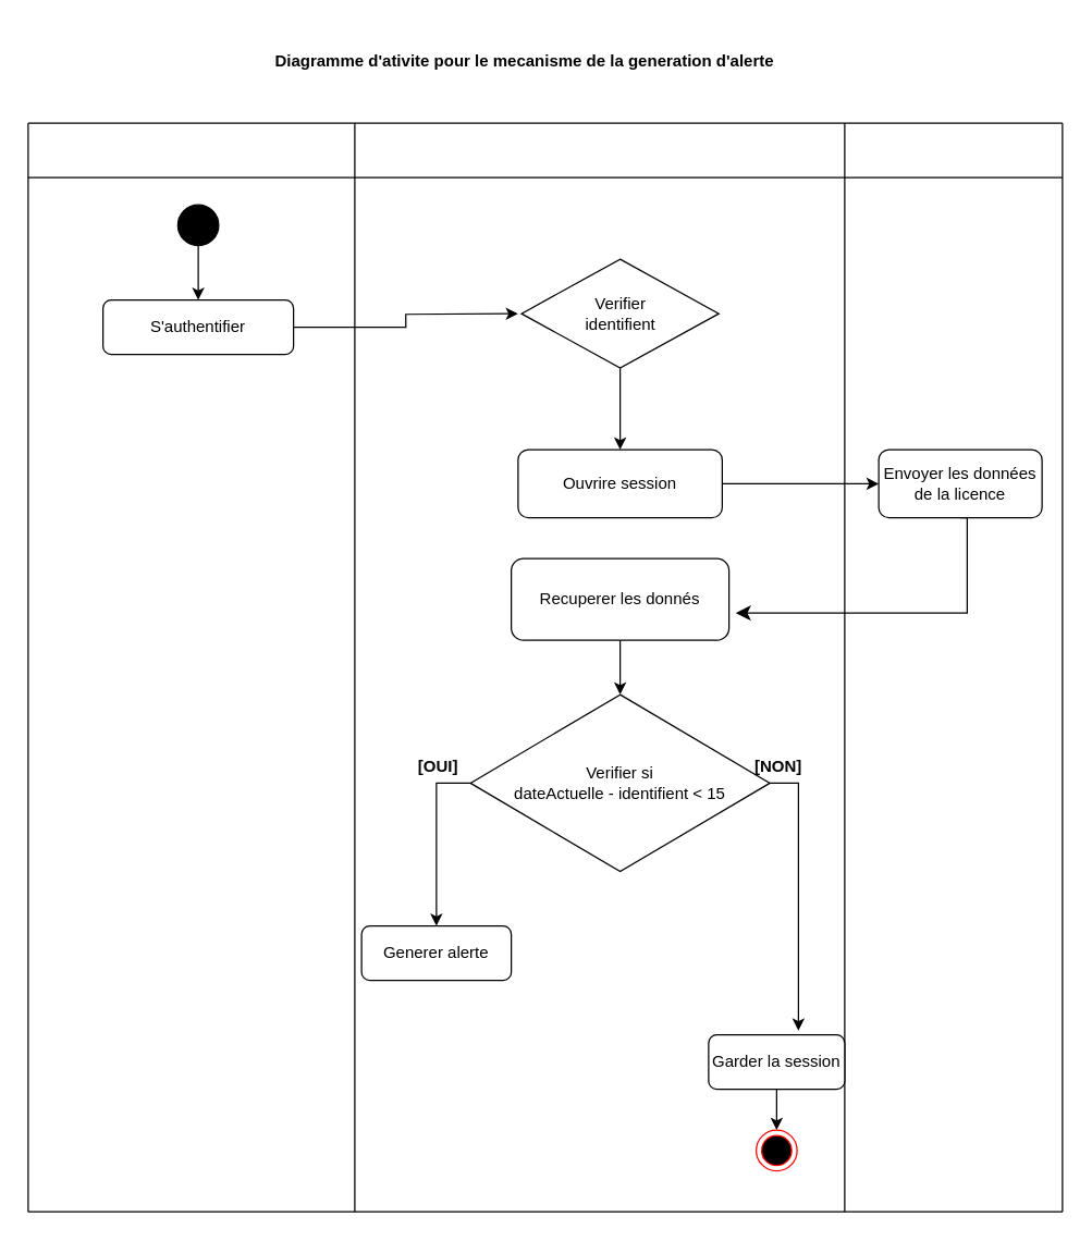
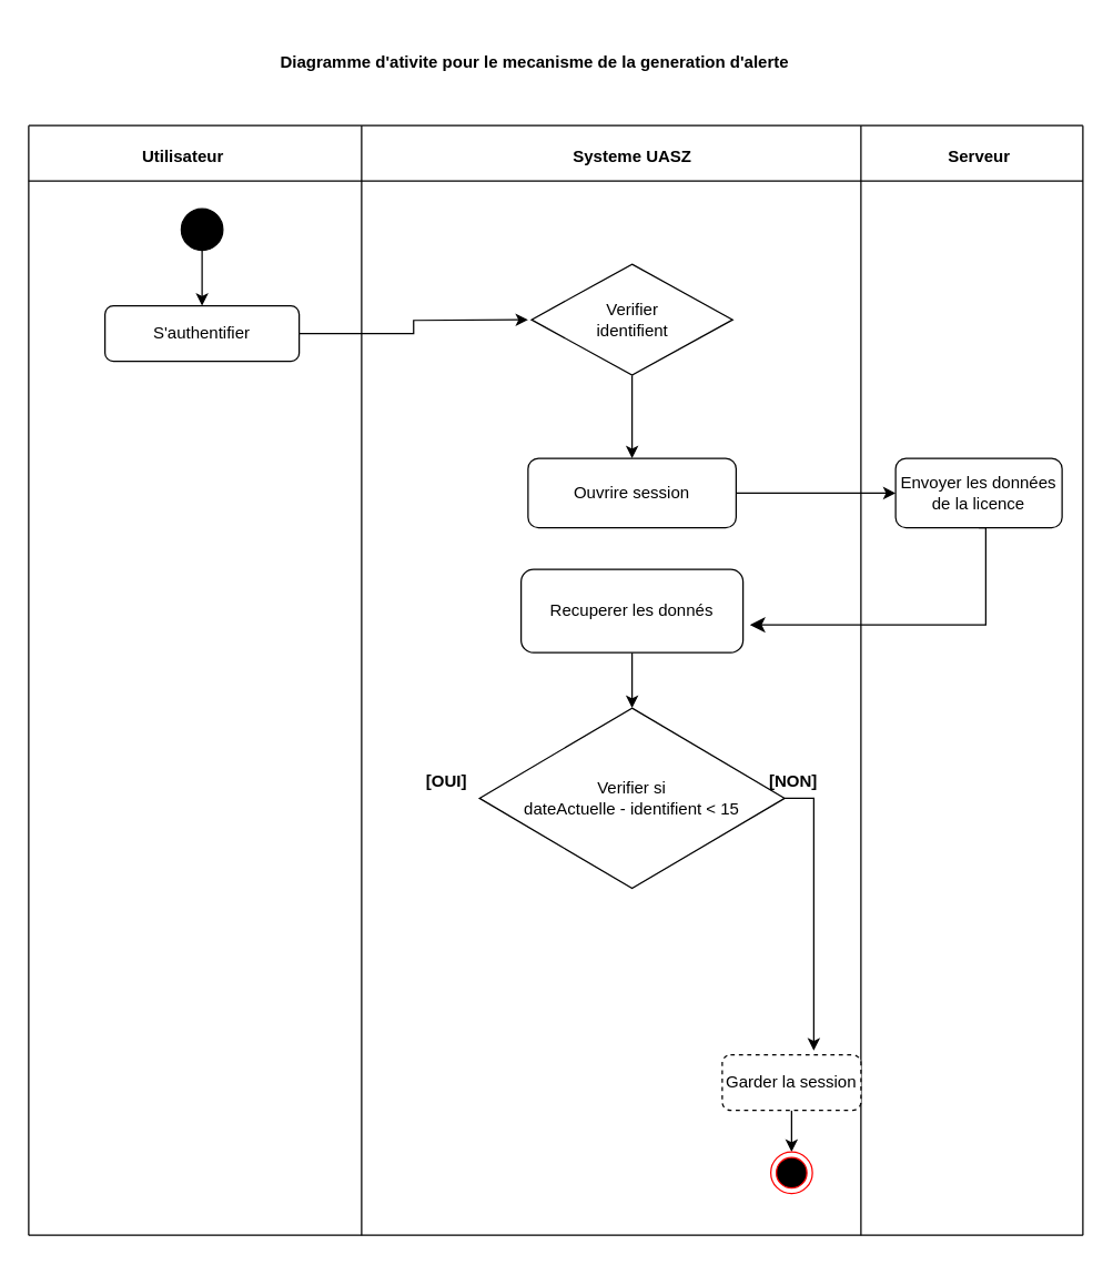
  <mxCell id="0" />
  <mxCell id="1" parent="0" />
  <mxCell id="2" value="&lt;b&gt;Diagramme d'ativite pour le mecanisme de la generation d'alerte&lt;/b&gt;" style="text;html=1;align=center;verticalAlign=middle;whiteSpace=wrap;rounded=0;strokeWidth=1;" parent="1" vertex="1"><mxGeometry x="40" y="20" width="690" height="50" as="geometry" /></mxCell>
  <mxCell id="3" value="" style="endArrow=none;html=1;rounded=0;" parent="1" edge="1"><mxGeometry width="50" height="50" relative="1" as="geometry"><mxPoint x="20" y="90" as="sourcePoint" /><mxPoint x="780" y="90" as="targetPoint" /></mxGeometry></mxCell>
  <mxCell id="4" value="" style="endArrow=none;html=1;rounded=0;" parent="1" edge="1"><mxGeometry width="50" height="50" relative="1" as="geometry"><mxPoint x="20" y="130" as="sourcePoint" /><mxPoint x="780" y="130" as="targetPoint" /></mxGeometry></mxCell>
  <mxCell id="5" value="" style="endArrow=none;html=1;rounded=0;" parent="1" edge="1"><mxGeometry width="50" height="50" relative="1" as="geometry"><mxPoint x="20" y="890" as="sourcePoint" /><mxPoint x="20" y="90" as="targetPoint" /></mxGeometry></mxCell>
  <mxCell id="6" value="" style="endArrow=none;html=1;rounded=0;" parent="1" edge="1"><mxGeometry width="50" height="50" relative="1" as="geometry"><mxPoint x="780" y="890" as="sourcePoint" /><mxPoint x="780" y="90" as="targetPoint" /></mxGeometry></mxCell>
  <mxCell id="7" value="" style="endArrow=none;html=1;rounded=0;" parent="1" edge="1"><mxGeometry width="50" height="50" relative="1" as="geometry"><mxPoint x="260" y="890" as="sourcePoint" /><mxPoint x="260" y="90" as="targetPoint" /></mxGeometry></mxCell>
  <mxCell id="8" value="" style="endArrow=none;html=1;rounded=0;" parent="1" edge="1"><mxGeometry width="50" height="50" relative="1" as="geometry"><mxPoint x="620" y="890" as="sourcePoint" /><mxPoint x="620" y="90" as="targetPoint" /></mxGeometry></mxCell>
+ <mxCell id="9" value="&lt;b&gt;Utilisateur&lt;/b&gt;" style="text;html=1;align=center;verticalAlign=middle;resizable=0;points=[];autosize=1;strokeColor=none;fillColor=none;" parent="1" vertex="1"><mxGeometry x="91" y="98" width="80" height="30" as="geometry" /></mxCell>
+ <mxCell id="10" value="&lt;b&gt;Systeme UASZ&lt;br&gt;&lt;/b&gt;" style="text;html=1;align=center;verticalAlign=middle;resizable=0;points=[];autosize=1;strokeColor=none;fillColor=none;" parent="1" vertex="1"><mxGeometry x="400" y="98" width="110" height="30" as="geometry" /></mxCell>
+ <mxCell id="11" value="&lt;b&gt;Serveur&lt;/b&gt;" style="text;html=1;align=center;verticalAlign=middle;resizable=0;points=[];autosize=1;strokeColor=none;fillColor=none;" parent="1" vertex="1"><mxGeometry x="670" y="98" width="70" height="30" as="geometry" /></mxCell>
  <mxCell id="12" style="edgeStyle=orthogonalEdgeStyle;rounded=0;orthogonalLoop=1;jettySize=auto;html=1;" parent="1" source="13" edge="1"><mxGeometry relative="1" as="geometry"><mxPoint x="380" y="230" as="targetPoint" /></mxGeometry></mxCell>
  <mxCell id="13" value="S'authentifier" style="rounded=1;whiteSpace=wrap;html=1;" parent="1" vertex="1"><mxGeometry x="75" y="220" width="140" height="40" as="geometry" /></mxCell>
  <mxCell id="14" value="" style="edgeStyle=orthogonalEdgeStyle;rounded=0;orthogonalLoop=1;jettySize=auto;html=1;" parent="1" source="15" target="13" edge="1"><mxGeometry relative="1" as="geometry" /></mxCell>
  <mxCell id="15" value="" style="shape=ellipse;html=1;fillColor=strokeColor;fontSize=18;fontColor=#ffffff;" parent="1" vertex="1"><mxGeometry x="130" y="150" width="30" height="30" as="geometry" /></mxCell>
  <mxCell id="16" style="edgeStyle=orthogonalEdgeStyle;rounded=0;orthogonalLoop=1;jettySize=auto;html=1;entryX=0.5;entryY=0;entryDx=0;entryDy=0;" parent="1" source="17" target="19" edge="1"><mxGeometry relative="1" as="geometry" /></mxCell>
  <mxCell id="17" value="Verifier&lt;br&gt;identifient" style="rhombus;whiteSpace=wrap;html=1;" parent="1" vertex="1"><mxGeometry x="382.5" y="190" width="145" height="80" as="geometry" /></mxCell>
  <mxCell id="18" style="edgeStyle=orthogonalEdgeStyle;rounded=0;orthogonalLoop=1;jettySize=auto;html=1;entryX=0;entryY=0.5;entryDx=0;entryDy=0;" parent="1" source="19" target="20" edge="1"><mxGeometry relative="1" as="geometry" /></mxCell>
  <mxCell id="19" value="Ouvrire session" style="rounded=1;whiteSpace=wrap;html=1;" parent="1" vertex="1"><mxGeometry x="380" y="330" width="150" height="50" as="geometry" /></mxCell>
  <mxCell id="20" value="Envoyer les données&lt;br&gt;de la licence" style="rounded=1;whiteSpace=wrap;html=1;" parent="1" vertex="1"><mxGeometry x="645" y="330" width="120" height="50" as="geometry" /></mxCell>
  <mxCell id="21" style="edgeStyle=orthogonalEdgeStyle;rounded=0;orthogonalLoop=1;jettySize=auto;html=1;entryX=0.5;entryY=0;entryDx=0;entryDy=0;" parent="1" source="22" target="24" edge="1"><mxGeometry relative="1" as="geometry" /></mxCell>
  <mxCell id="22" value="Recuperer les donnés" style="rounded=1;whiteSpace=wrap;html=1;" parent="1" vertex="1"><mxGeometry x="375" y="410" width="160" height="60" as="geometry" /></mxCell>
- <mxCell id="23" style="edgeStyle=orthogonalEdgeStyle;rounded=0;orthogonalLoop=1;jettySize=auto;html=1;entryX=0.5;entryY=0;entryDx=0;entryDy=0;exitX=0;exitY=0.5;exitDx=0;exitDy=0;" parent="1" source="24" target="27" edge="1"><mxGeometry relative="1" as="geometry" /></mxCell>
  <mxCell id="24" value="Verifier si &lt;br&gt;dateActuelle - identifient &amp;lt; 15" style="rhombus;whiteSpace=wrap;html=1;" parent="1" vertex="1"><mxGeometry x="345" y="510" width="220" height="130" as="geometry" /></mxCell>
  <mxCell id="25" style="edgeStyle=orthogonalEdgeStyle;rounded=0;orthogonalLoop=1;jettySize=auto;html=1;entryX=0.5;entryY=0;entryDx=0;entryDy=0;" edge="1" parent="1" source="26" target="32"><mxGeometry relative="1" as="geometry" /></mxCell>
- <mxCell id="26" value="Garder la session" style="rounded=1;whiteSpace=wrap;html=1;" parent="1" vertex="1"><mxGeometry x="520" y="760" width="100" height="40" as="geometry" /></mxCell>
- <mxCell id="27" value="Generer alerte" style="rounded=1;whiteSpace=wrap;html=1;" parent="1" vertex="1"><mxGeometry x="265" y="680" width="110" height="40" as="geometry" /></mxCell>
+ <mxCell id="26" value="Garder la session" style="rounded=1;whiteSpace=wrap;html=1;dashed=1;" parent="1" vertex="1"><mxGeometry x="520" y="760" width="100" height="40" as="geometry" /></mxCell>
  <mxCell id="28" value="" style="edgeStyle=segmentEdgeStyle;endArrow=classic;html=1;curved=0;rounded=0;endSize=8;startSize=8;exitX=0.5;exitY=1;exitDx=0;exitDy=0;" parent="1" source="20" edge="1"><mxGeometry width="50" height="50" relative="1" as="geometry"><mxPoint x="660" y="500" as="sourcePoint" /><mxPoint x="540" y="450" as="targetPoint" /><Array as="points"><mxPoint x="710" y="380" /></Array></mxGeometry></mxCell>
  <mxCell id="29" style="edgeStyle=orthogonalEdgeStyle;rounded=0;orthogonalLoop=1;jettySize=auto;html=1;entryX=0.66;entryY=-0.075;entryDx=0;entryDy=0;entryPerimeter=0;exitX=1;exitY=0.5;exitDx=0;exitDy=0;" parent="1" source="24" target="26" edge="1"><mxGeometry relative="1" as="geometry" /></mxCell>
  <mxCell id="30" value="&lt;b&gt;[OUI]&lt;/b&gt;" style="text;html=1;align=center;verticalAlign=middle;resizable=0;points=[];autosize=1;strokeColor=none;fillColor=none;" parent="1" vertex="1"><mxGeometry x="296" y="548" width="50" height="30" as="geometry" /></mxCell>
  <mxCell id="31" value="&lt;b&gt;[NON]&lt;/b&gt;" style="text;html=1;align=center;verticalAlign=middle;resizable=0;points=[];autosize=1;strokeColor=none;fillColor=none;" parent="1" vertex="1"><mxGeometry x="541" y="548" width="60" height="30" as="geometry" /></mxCell>
  <mxCell id="32" value="" style="ellipse;html=1;shape=endState;fillColor=#000000;strokeColor=#ff0000;" vertex="1" parent="1"><mxGeometry x="555" y="830" width="30" height="30" as="geometry" /></mxCell>
  <mxCell id="33" value="" style="endArrow=none;html=1;rounded=0;" edge="1" parent="1"><mxGeometry width="50" height="50" relative="1" as="geometry"><mxPoint x="20" y="890" as="sourcePoint" /><mxPoint x="780" y="890" as="targetPoint" /></mxGeometry></mxCell>
